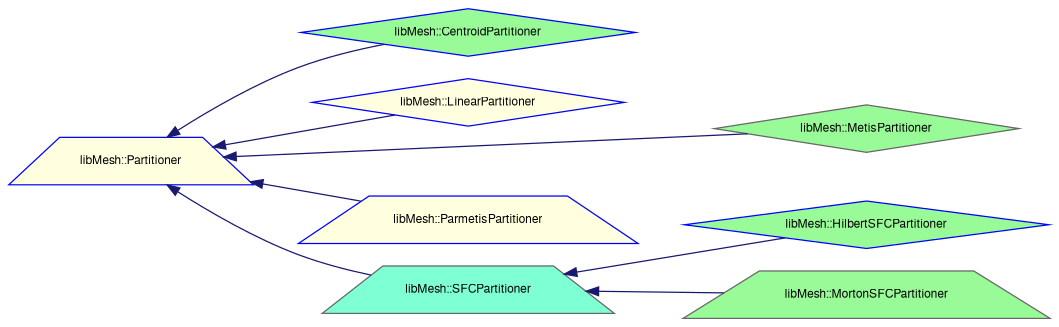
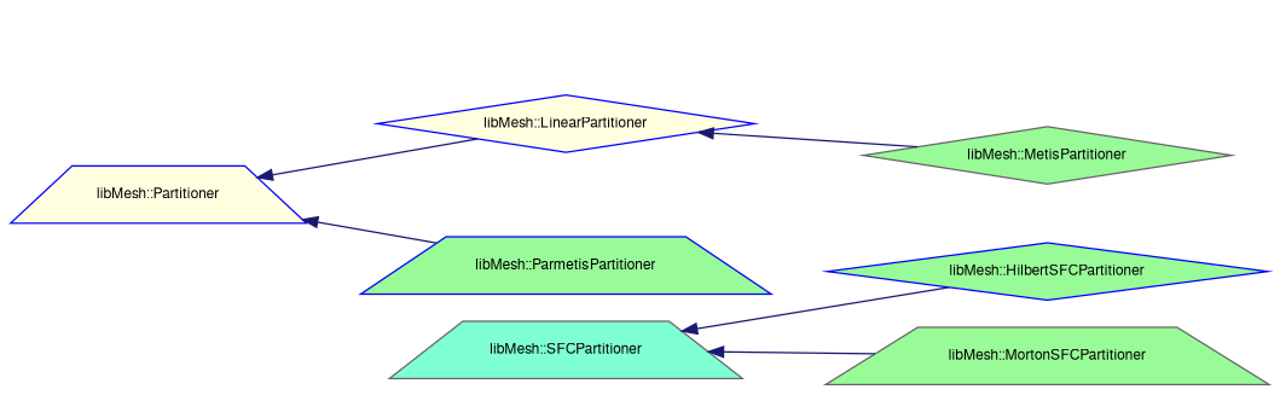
  digraph {
    rankdir=LR
    node [color=blue fillcolor=palegreen fontname=FreeSans fontsize=10 shape=trapezium style=filled]
    edge [color=midnightblue dir=back fontname=FreeSans fontsize=10 labelfontname=FreeSans labelfontsize=10 style=solid]
    n1 [fillcolor=lightyellow height=0.2 label="libMesh::Partitioner" width=0.4]
-   n2 [height=0.2 label="libMesh::CentroidPartitioner" shape=diamond width=0.4]
    n3 [fillcolor=lightyellow height=0.2 label="libMesh::LinearPartitioner" shape=diamond width=0.4]
    n4 [color=gray40 height=0.2 label="libMesh::MetisPartitioner" shape=diamond width=0.4]
-   n5 [fillcolor=lightyellow height=0.2 label="libMesh::ParmetisPartitioner" width=0.4]
+   n5 [height=0.2 label="libMesh::ParmetisPartitioner" width=0.4]
    n6 [color=gray40 fillcolor=aquamarine height=0.2 label="libMesh::SFCPartitioner" width=0.4]
    n7 [height=0.2 label="libMesh::HilbertSFCPartitioner" shape=diamond width=0.4]
    n8 [color=gray40 height=0.2 label="libMesh::MortonSFCPartitioner" width=0.4]
-   n1 -> n2
    n1 -> n3
-   n1 -> n4
+   n3 -> n4
    n1 -> n5
-   n1 -> n6
    n6 -> n7
    n6 -> n8
  }
